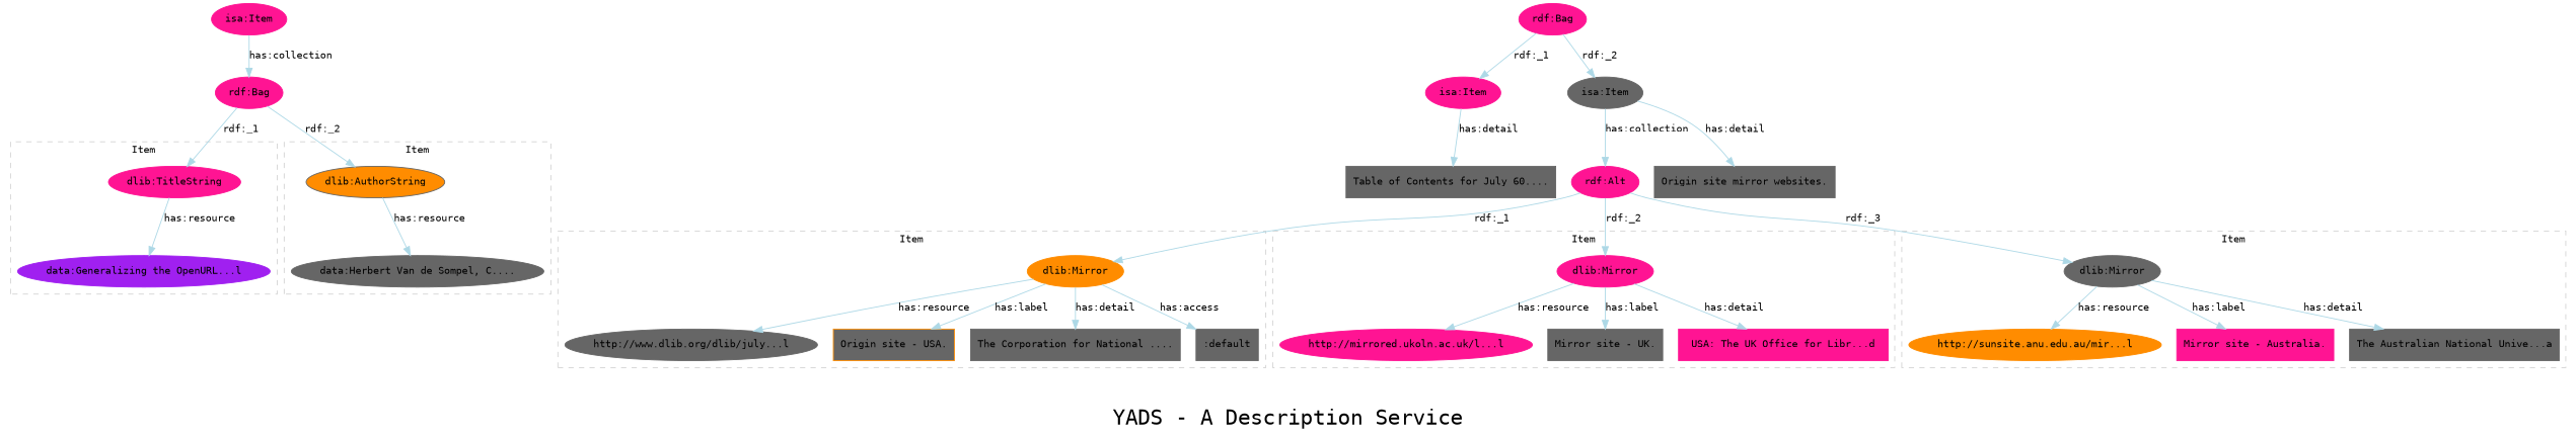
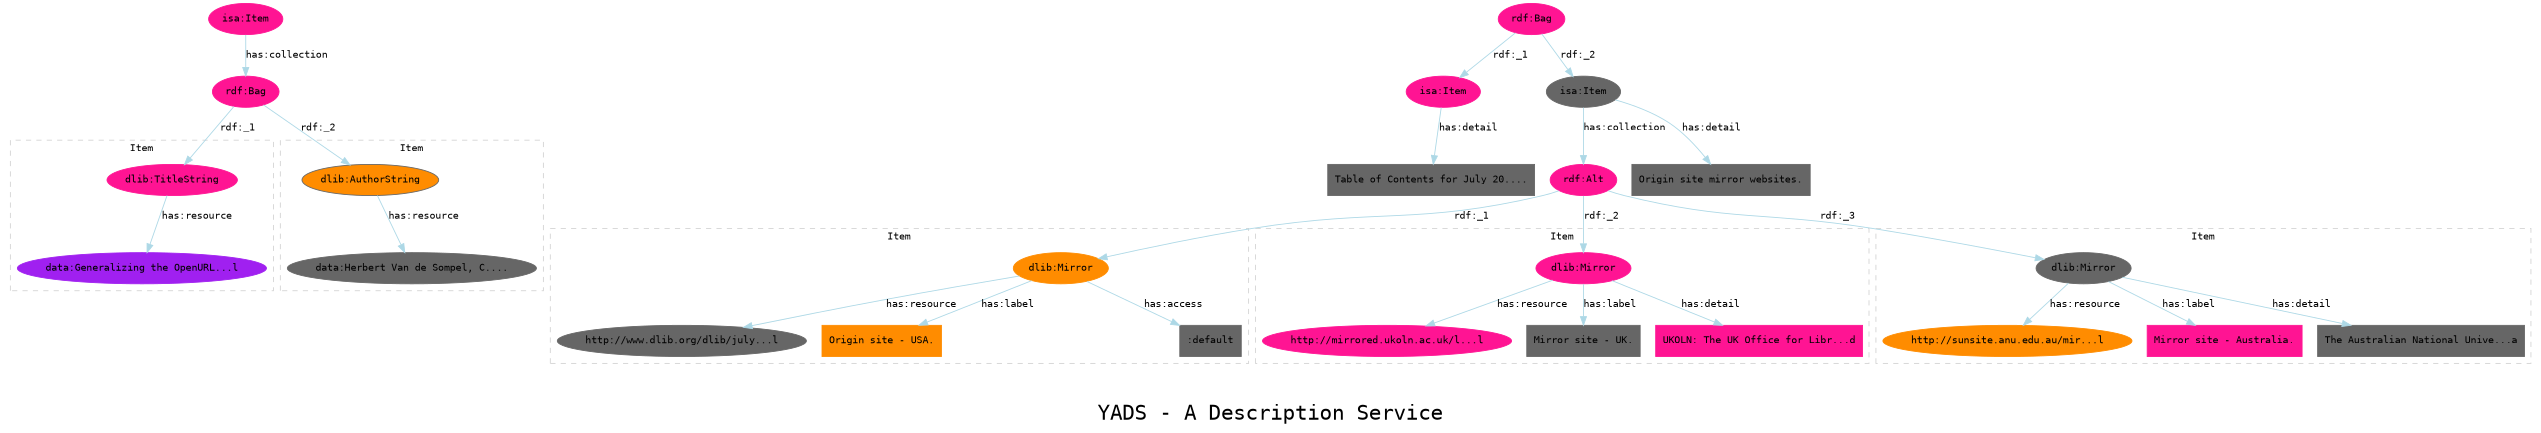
  digraph {
    fontname="DejaVu Sans Mono"
    fontsize=24
    label="YADS - A Description Service"
    rankdir=TB
    node [color=gray40 fontcolor=black fontname="DejaVu Sans Mono" fontsize=11 style=filled]
    edge [color=lightblue fontcolor=black fontname="DejaVu Sans Mono" fontsize=11 style=filled]
    n1 [color=deeppink label="dlib:TitleString"]
    "data:Generalizing the OpenURL...l" [color=purple]
    n3 [fillcolor=darkorange label="dlib:AuthorString"]
    "data:Herbert Van de Sompel, C...."
    n5 [color=darkorange label="dlib:Mirror"]
    "http://www.dlib.org/dlib/july...l"
-   n7 [color=darkorange label="Origin site - USA." shape=box fillcolor=gray40]
-   n8 [label="The Corporation for National ...." shape=box]
+   n7 [color=darkorange label="Origin site - USA." shape=box]
    n9 [label=":default" shape=box]
    n10 [color=deeppink label="dlib:Mirror"]
    "http://mirrored.ukoln.ac.uk/l...l" [color=deeppink]
    n12 [label="Mirror site - UK." shape=box]
-   n13 [color=deeppink label="USA: The UK Office for Libr...d" shape=box]
+   n13 [color=deeppink label="UKOLN: The UK Office for Libr...d" shape=box]
    n14 [label="dlib:Mirror"]
    "http://sunsite.anu.edu.au/mir...l" [color=darkorange]
    n16 [color=deeppink label="Mirror site - Australia." shape=box]
    n17 [label="The Australian National Unive...a" shape=box]
    n18 [color=deeppink label="rdf:Bag"]
    n19 [color=deeppink label="isa:Item"]
    n20 [label="isa:Item"]
-   n21 [label="Table of Contents for July 60...." shape=box]
+   n21 [label="Table of Contents for July 20...." shape=box]
    n22 [color=deeppink label="rdf:Alt"]
    n23 [label="Origin site mirror websites." shape=box]
    n24 [color=deeppink label="isa:Item"]
    n25 [color=deeppink label="rdf:Bag"]
    subgraph cluster_1 {
      color=lightgrey
      fontcolor=black
      fontsize=11
      label=Item
      style=dashed
      n1
      "data:Generalizing the OpenURL...l"
    }
    subgraph cluster_2 {
      color=lightgrey
      fontcolor=black
      fontsize=11
      label=Item
      style=dashed
      n3
      "data:Herbert Van de Sompel, C...."
    }
    subgraph cluster_3 {
      color=lightgrey
      fontcolor=black
      fontsize=11
      label=Item
      style=dashed
      n10
      "http://mirrored.ukoln.ac.uk/l...l"
      n12
      n13
    }
    subgraph cluster_4 {
      color=lightgrey
      fontcolor=black
      fontsize=11
      label=Item
      style=dashed
      n5
      "http://www.dlib.org/dlib/july...l"
      n7
-     n8
      n9
    }
    subgraph cluster_5 {
      color=lightgrey
      fontcolor=black
      fontsize=11
      label=Item
      style=dashed
      n14
      "http://sunsite.anu.edu.au/mir...l"
      n16
      n17
    }
    n1 -> "data:Generalizing the OpenURL...l" [label="has:resource"]
    n3 -> "data:Herbert Van de Sompel, C...." [label="has:resource"]
    n5 -> "http://www.dlib.org/dlib/july...l" [label="has:resource"]
    n5 -> n7 [label="has:label"]
-   n5 -> n8 [label="has:detail"]
    n5 -> n9 [label="has:access"]
    n10 -> "http://mirrored.ukoln.ac.uk/l...l" [label="has:resource"]
    n10 -> n12 [label="has:label"]
    n10 -> n13 [label="has:detail"]
    n14 -> "http://sunsite.anu.edu.au/mir...l" [label="has:resource"]
    n14 -> n16 [label="has:label"]
    n14 -> n17 [label="has:detail"]
    n18 -> n19 [label="rdf:_1"]
    n18 -> n20 [label="rdf:_2"]
    n19 -> n21 [label="has:detail"]
    n20 -> n22 [label="has:collection"]
    n20 -> n23 [label="has:detail"]
    n22 -> n5 [label="rdf:_1"]
    n22 -> n10 [label="rdf:_2"]
    n22 -> n14 [label="rdf:_3"]
    n24 -> n25 [label="has:collection"]
    n25 -> n1 [label="rdf:_1"]
    n25 -> n3 [label="rdf:_2"]
  }
